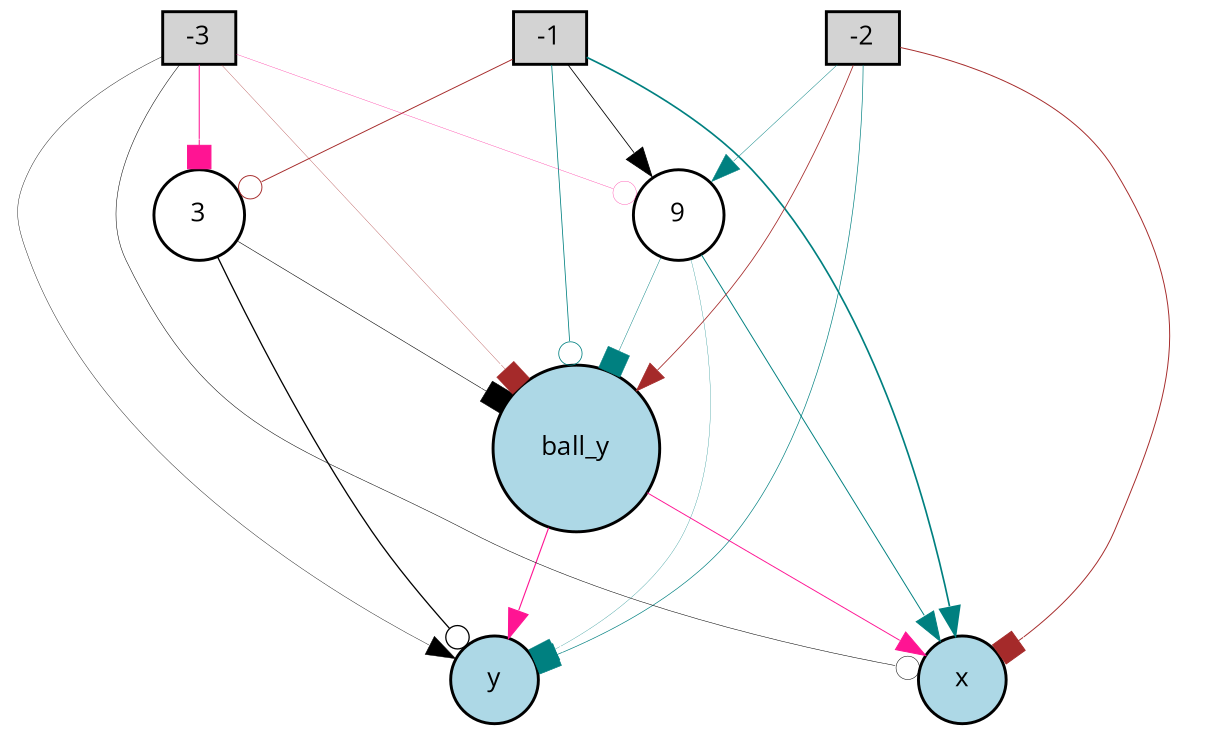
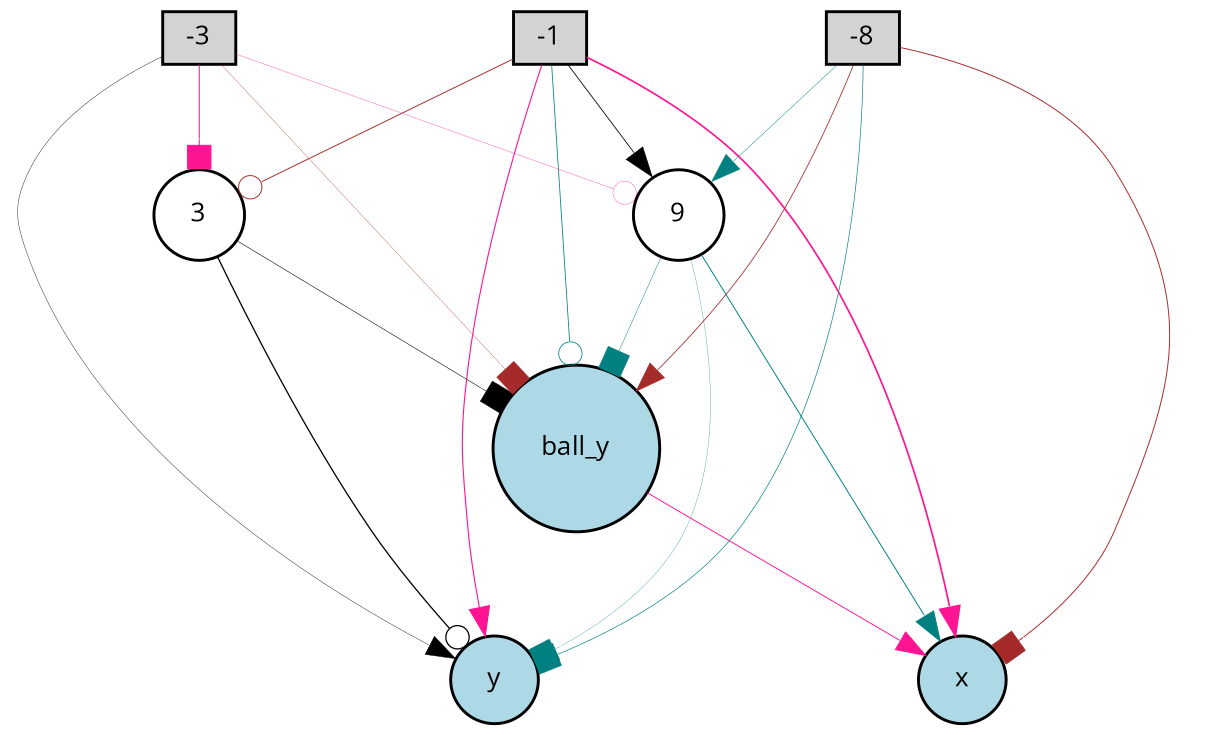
  digraph {
    fontname="Open Sans"
    node [fillcolor=lightgray fontname="Open Sans" fontsize=9 shape=circle style=filled]
    edge [arrowhead=normal color=teal fontname="Open Sans" style=solid]
    -1 [height=0.2 shape=box width=0.2]
    y [fillcolor=lightblue height=0.2 width=0.2]
    x [fillcolor=lightblue height=0.2 width=0.2]
    ball_y [fillcolor=lightblue height=0.2 width=0.2]
    3 [fillcolor=white height=0.2 width=0.2]
    n6 [fillcolor=white height=0.2 label=9 width=0.2]
-   -2 [height=0.2 shape=box width=0.2]
+   -2 [height=0.2 shape=box width=0.2 label=-8]
    -3 [height=0.2 shape=box width=0.2]
-   ball_y -> y [color=deeppink penwidth=0.3828966991202045]
-   -1 -> x [penwidth=0.5775820744531821]
+   -1 -> y [color=deeppink penwidth=0.3828966991202045]
+   -1 -> x [color=deeppink penwidth=0.5775820744531821]
    -1 -> ball_y [arrowhead=odot penwidth=0.27489296064638213]
    -1 -> 3 [arrowhead=odot color=brown penwidth=0.326586067974465]
    -1 -> n6 [color=black penwidth=0.2853542713827839]
    ball_y -> x [color=deeppink penwidth=0.325609535350502]
    3 -> y [arrowhead=odot color=black penwidth=0.44375494415852446]
    3 -> ball_y [arrowhead=box color=black penwidth=0.19043868418637266]
    n6 -> y [arrowhead=box penwidth=0.10202575684402072]
    n6 -> x [penwidth=0.33245573730333644]
    n6 -> ball_y [arrowhead=box penwidth=0.1561083909113788]
    -2 -> y [arrowhead=box penwidth=0.2304243432433105]
    -2 -> x [arrowhead=box color=brown penwidth=0.3317306808544648]
    -2 -> ball_y [color=brown penwidth=0.2812025791634222]
    -2 -> n6 [penwidth=0.15517708904380928]
    -3 -> y [color=black penwidth=0.13742921010171083]
-   -3 -> x [arrowhead=odot color=black penwidth=0.17346547334512097]
    -3 -> ball_y [arrowhead=box color=brown penwidth=0.1101481131908712]
    -3 -> 3 [arrowhead=box color=deeppink penwidth=0.35284805815968356]
    -3 -> n6 [arrowhead=odot color=deeppink penwidth=0.1096677246865987]
  }
